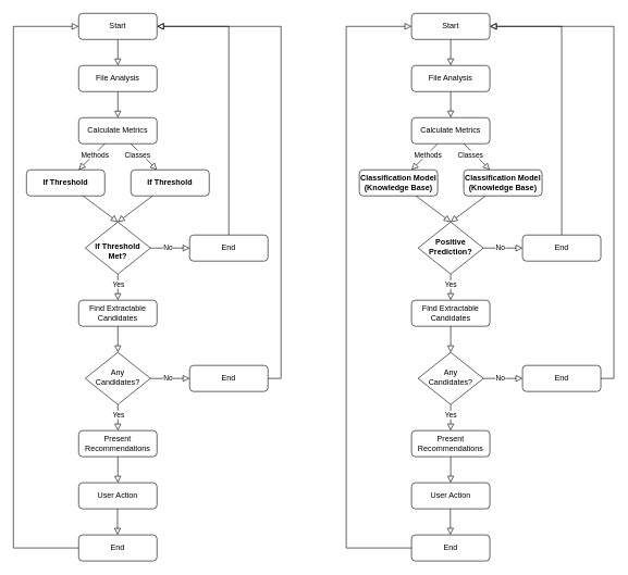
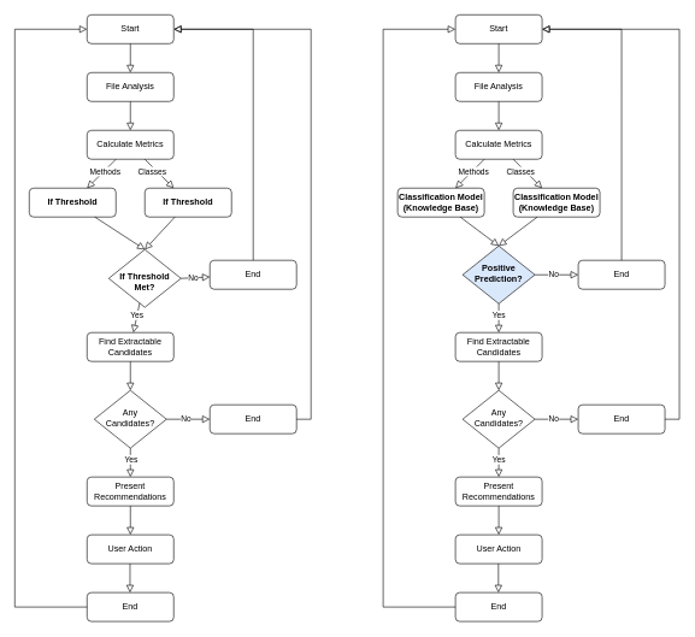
  <mxCell id="0" />
  <mxCell id="1" parent="0" />
  <mxCell id="2" value="File Analysis" style="rounded=1;whiteSpace=wrap;html=1;fontSize=12;glass=0;strokeWidth=1;shadow=0;" vertex="1" parent="1"><mxGeometry x="120" y="100" width="120" height="40" as="geometry" /></mxCell>
  <mxCell id="3" value="Start" style="rounded=1;whiteSpace=wrap;html=1;fontSize=12;glass=0;strokeWidth=1;shadow=0;" vertex="1" parent="1"><mxGeometry x="120" y="20" width="120" height="40" as="geometry" /></mxCell>
  <mxCell id="4" value="Calculate Metrics" style="rounded=1;whiteSpace=wrap;html=1;fontSize=12;glass=0;strokeWidth=1;shadow=0;" vertex="1" parent="1"><mxGeometry x="120" y="180" width="120" height="40" as="geometry" /></mxCell>
  <mxCell id="5" value="If Threshold" style="rounded=1;whiteSpace=wrap;html=1;fontSize=12;glass=0;strokeWidth=1;shadow=0;fontStyle=1" vertex="1" parent="1"><mxGeometry x="40" y="260" width="120" height="40" as="geometry" /></mxCell>
  <mxCell id="6" value="" style="rounded=0;html=1;jettySize=auto;orthogonalLoop=1;fontSize=11;endArrow=block;endFill=0;endSize=8;strokeWidth=1;shadow=0;labelBackgroundColor=none;edgeStyle=orthogonalEdgeStyle;" edge="1" parent="1" source="2" target="4"><mxGeometry relative="1" as="geometry"><mxPoint x="190" y="80" as="sourcePoint" /><mxPoint x="190" y="120" as="targetPoint" /></mxGeometry></mxCell>
  <mxCell id="7" value="" style="rounded=0;html=1;jettySize=auto;orthogonalLoop=1;fontSize=11;endArrow=block;endFill=0;endSize=8;strokeWidth=1;shadow=0;labelBackgroundColor=none;" edge="1" parent="1" source="4" target="5"><mxGeometry relative="1" as="geometry"><mxPoint x="190" y="160" as="sourcePoint" /><mxPoint x="190" y="200" as="targetPoint" /></mxGeometry></mxCell>
  <mxCell id="8" value="Methods" style="edgeLabel;html=1;align=center;verticalAlign=middle;resizable=0;points=[];" vertex="1" connectable="0" parent="7"><mxGeometry x="-0.352" relative="1" as="geometry"><mxPoint x="-3" y="4" as="offset" /></mxGeometry></mxCell>
  <mxCell id="9" value="If Threshold" style="rounded=1;whiteSpace=wrap;html=1;fontSize=12;glass=0;strokeWidth=1;shadow=0;fontStyle=1" vertex="1" parent="1"><mxGeometry x="200" y="260" width="120" height="40" as="geometry" /></mxCell>
  <mxCell id="10" value="" style="rounded=0;html=1;jettySize=auto;orthogonalLoop=1;fontSize=11;endArrow=block;endFill=0;endSize=8;strokeWidth=1;shadow=0;labelBackgroundColor=none;" edge="1" parent="1" source="4" target="9"><mxGeometry relative="1" as="geometry"><mxPoint x="170" y="240" as="sourcePoint" /><mxPoint x="130" y="280" as="targetPoint" /></mxGeometry></mxCell>
  <mxCell id="11" value="Classes" style="edgeLabel;html=1;align=center;verticalAlign=middle;resizable=0;points=[];" vertex="1" connectable="0" parent="10"><mxGeometry x="-0.352" relative="1" as="geometry"><mxPoint x="-3" y="4" as="offset" /></mxGeometry></mxCell>
- <mxCell id="12" value="&lt;div&gt;&lt;br&gt;&lt;/div&gt;If Threshold Met?" style="rhombus;whiteSpace=wrap;html=1;shadow=0;fontFamily=Helvetica;fontSize=12;align=center;strokeWidth=1;spacing=6;spacingTop=-4;fontStyle=1" vertex="1" parent="1"><mxGeometry x="130" y="340" width="100" height="80" as="geometry" /></mxCell>
+ <mxCell id="12" value="&lt;div&gt;&lt;br&gt;&lt;/div&gt;If Threshold Met?" style="rhombus;whiteSpace=wrap;html=1;shadow=0;fontFamily=Helvetica;fontSize=12;align=center;strokeWidth=1;spacing=6;spacingTop=-4;fontStyle=1" vertex="1" parent="1"><mxGeometry x="150" y="345" width="100" height="80" as="geometry" /></mxCell>
  <mxCell id="13" value="" style="rounded=0;html=1;jettySize=auto;orthogonalLoop=1;fontSize=11;endArrow=block;endFill=0;endSize=8;strokeWidth=1;shadow=0;labelBackgroundColor=none;entryX=0.5;entryY=0;entryDx=0;entryDy=0;" edge="1" parent="1" source="5" target="12"><mxGeometry relative="1" as="geometry"><mxPoint x="190" y="160" as="sourcePoint" /><mxPoint x="190" y="200" as="targetPoint" /></mxGeometry></mxCell>
  <mxCell id="14" value="" style="rounded=0;html=1;jettySize=auto;orthogonalLoop=1;fontSize=11;endArrow=block;endFill=0;endSize=8;strokeWidth=1;shadow=0;labelBackgroundColor=none;entryX=0.5;entryY=0;entryDx=0;entryDy=0;" edge="1" parent="1" source="9" target="12"><mxGeometry relative="1" as="geometry"><mxPoint x="137" y="320" as="sourcePoint" /><mxPoint x="190" y="360" as="targetPoint" /></mxGeometry></mxCell>
  <mxCell id="15" value="End" style="rounded=1;whiteSpace=wrap;html=1;fontSize=12;glass=0;strokeWidth=1;shadow=0;" vertex="1" parent="1"><mxGeometry x="290" y="360" width="120" height="40" as="geometry" /></mxCell>
  <mxCell id="16" value="" style="rounded=0;html=1;jettySize=auto;orthogonalLoop=1;fontSize=11;endArrow=block;endFill=0;endSize=8;strokeWidth=1;shadow=0;labelBackgroundColor=none;exitX=1;exitY=0.5;exitDx=0;exitDy=0;" edge="1" parent="1" source="12" target="15"><mxGeometry relative="1" as="geometry"><mxPoint x="243" y="321" as="sourcePoint" /><mxPoint x="190" y="361" as="targetPoint" /></mxGeometry></mxCell>
  <mxCell id="17" value="No" style="edgeLabel;html=1;align=center;verticalAlign=middle;resizable=0;points=[];" vertex="1" connectable="0" parent="16"><mxGeometry x="-0.133" y="1" relative="1" as="geometry"><mxPoint as="offset" /></mxGeometry></mxCell>
  <mxCell id="18" value="Find Extractable Candidates" style="rounded=1;whiteSpace=wrap;html=1;fontSize=12;glass=0;strokeWidth=1;shadow=0;" vertex="1" parent="1"><mxGeometry x="120" y="460" width="120" height="40" as="geometry" /></mxCell>
  <mxCell id="19" value="" style="rounded=0;html=1;jettySize=auto;orthogonalLoop=1;fontSize=11;endArrow=block;endFill=0;endSize=8;strokeWidth=1;shadow=0;labelBackgroundColor=none;" edge="1" parent="1" source="12" target="18"><mxGeometry relative="1" as="geometry"><mxPoint x="243" y="310" as="sourcePoint" /><mxPoint x="190" y="350" as="targetPoint" /></mxGeometry></mxCell>
  <mxCell id="20" value="Yes" style="edgeLabel;html=1;align=center;verticalAlign=middle;resizable=0;points=[];" vertex="1" connectable="0" parent="19"><mxGeometry x="-0.104" y="2" relative="1" as="geometry"><mxPoint x="-2" y="-3" as="offset" /></mxGeometry></mxCell>
  <mxCell id="21" value="" style="rounded=0;html=1;jettySize=auto;orthogonalLoop=1;fontSize=11;endArrow=block;endFill=0;endSize=8;strokeWidth=1;shadow=0;labelBackgroundColor=none;" edge="1" parent="1" source="18"><mxGeometry relative="1" as="geometry"><mxPoint x="190" y="430" as="sourcePoint" /><mxPoint x="180" y="540" as="targetPoint" /></mxGeometry></mxCell>
  <mxCell id="22" value="Any Candidates?&lt;div&gt;&lt;/div&gt;" style="rhombus;whiteSpace=wrap;html=1;shadow=0;fontFamily=Helvetica;fontSize=12;align=center;strokeWidth=1;spacing=6;spacingTop=-4;" vertex="1" parent="1"><mxGeometry x="130" y="540" width="100" height="80" as="geometry" /></mxCell>
  <mxCell id="23" value="End" style="rounded=1;whiteSpace=wrap;html=1;fontSize=12;glass=0;strokeWidth=1;shadow=0;" vertex="1" parent="1"><mxGeometry x="290" y="560" width="120" height="40" as="geometry" /></mxCell>
  <mxCell id="24" value="" style="rounded=0;html=1;jettySize=auto;orthogonalLoop=1;fontSize=11;endArrow=block;endFill=0;endSize=8;strokeWidth=1;shadow=0;labelBackgroundColor=none;exitX=1;exitY=0.5;exitDx=0;exitDy=0;" edge="1" parent="1" target="23"><mxGeometry relative="1" as="geometry"><mxPoint x="230" y="580" as="sourcePoint" /><mxPoint x="190" y="561" as="targetPoint" /></mxGeometry></mxCell>
  <mxCell id="25" value="No" style="edgeLabel;html=1;align=center;verticalAlign=middle;resizable=0;points=[];" vertex="1" connectable="0" parent="24"><mxGeometry x="-0.133" y="1" relative="1" as="geometry"><mxPoint as="offset" /></mxGeometry></mxCell>
  <mxCell id="26" value="" style="rounded=0;html=1;jettySize=auto;orthogonalLoop=1;fontSize=11;endArrow=block;endFill=0;endSize=8;strokeWidth=1;shadow=0;labelBackgroundColor=none;exitX=0.5;exitY=1;exitDx=0;exitDy=0;" edge="1" parent="1" source="22" target="28"><mxGeometry relative="1" as="geometry"><mxPoint x="190" y="430" as="sourcePoint" /><mxPoint x="190" y="470" as="targetPoint" /></mxGeometry></mxCell>
  <mxCell id="27" value="Yes" style="edgeLabel;html=1;align=center;verticalAlign=middle;resizable=0;points=[];" vertex="1" connectable="0" parent="26"><mxGeometry x="-0.104" y="2" relative="1" as="geometry"><mxPoint x="-2" y="-3" as="offset" /></mxGeometry></mxCell>
  <mxCell id="28" value="Present Recommendations" style="rounded=1;whiteSpace=wrap;html=1;fontSize=12;glass=0;strokeWidth=1;shadow=0;" vertex="1" parent="1"><mxGeometry x="120" y="660" width="120" height="40" as="geometry" /></mxCell>
  <mxCell id="29" value="" style="rounded=0;html=1;jettySize=auto;orthogonalLoop=1;fontSize=11;endArrow=block;endFill=0;endSize=8;strokeWidth=1;shadow=0;labelBackgroundColor=none;edgeStyle=orthogonalEdgeStyle;" edge="1" parent="1" source="3" target="2"><mxGeometry relative="1" as="geometry"><mxPoint x="190" y="150" as="sourcePoint" /><mxPoint x="190" y="190" as="targetPoint" /></mxGeometry></mxCell>
  <mxCell id="30" value="User Action" style="rounded=1;whiteSpace=wrap;html=1;fontSize=12;glass=0;strokeWidth=1;shadow=0;" vertex="1" parent="1"><mxGeometry x="120" y="740" width="120" height="40" as="geometry" /></mxCell>
  <mxCell id="31" value="" style="rounded=0;html=1;jettySize=auto;orthogonalLoop=1;fontSize=11;endArrow=block;endFill=0;endSize=8;strokeWidth=1;shadow=0;labelBackgroundColor=none;" edge="1" parent="1" source="28" target="30"><mxGeometry relative="1" as="geometry"><mxPoint x="180" y="730" as="sourcePoint" /><mxPoint x="190" y="550" as="targetPoint" /></mxGeometry></mxCell>
  <mxCell id="32" value="" style="rounded=0;html=1;jettySize=auto;orthogonalLoop=1;fontSize=11;endArrow=block;endFill=0;endSize=8;strokeWidth=1;shadow=0;labelBackgroundColor=none;edgeStyle=orthogonalEdgeStyle;exitX=0.5;exitY=0;exitDx=0;exitDy=0;entryX=1;entryY=0.5;entryDx=0;entryDy=0;" edge="1" parent="1" source="15" target="3"><mxGeometry relative="1" as="geometry"><mxPoint x="190" y="70" as="sourcePoint" /><mxPoint x="190" y="110" as="targetPoint" /></mxGeometry></mxCell>
  <mxCell id="33" value="" style="rounded=0;html=1;jettySize=auto;orthogonalLoop=1;fontSize=11;endArrow=block;endFill=0;endSize=8;strokeWidth=1;shadow=0;labelBackgroundColor=none;exitX=1;exitY=0.5;exitDx=0;exitDy=0;edgeStyle=orthogonalEdgeStyle;" edge="1" parent="1" source="23" target="3"><mxGeometry relative="1" as="geometry"><mxPoint x="190" y="510" as="sourcePoint" /><mxPoint x="470" y="40" as="targetPoint" /><Array as="points"><mxPoint x="430" y="580" /><mxPoint x="430" y="40" /></Array></mxGeometry></mxCell>
  <mxCell id="34" value="End" style="rounded=1;whiteSpace=wrap;html=1;fontSize=12;glass=0;strokeWidth=1;shadow=0;" vertex="1" parent="1"><mxGeometry x="120" y="820" width="120" height="40" as="geometry" /></mxCell>
  <mxCell id="35" value="" style="rounded=0;html=1;jettySize=auto;orthogonalLoop=1;fontSize=11;endArrow=block;endFill=0;endSize=8;strokeWidth=1;shadow=0;labelBackgroundColor=none;" edge="1" parent="1"><mxGeometry relative="1" as="geometry"><mxPoint x="179.5" y="780" as="sourcePoint" /><mxPoint x="179.5" y="820" as="targetPoint" /></mxGeometry></mxCell>
  <mxCell id="36" value="" style="rounded=0;html=1;jettySize=auto;orthogonalLoop=1;fontSize=11;endArrow=block;endFill=0;endSize=8;strokeWidth=1;shadow=0;labelBackgroundColor=none;edgeStyle=orthogonalEdgeStyle;entryX=0;entryY=0.5;entryDx=0;entryDy=0;" edge="1" parent="1" source="34" target="3"><mxGeometry relative="1" as="geometry"><mxPoint x="420" y="590" as="sourcePoint" /><mxPoint x="250" y="50" as="targetPoint" /><Array as="points"><mxPoint x="20" y="840" /><mxPoint x="20" y="40" /></Array></mxGeometry></mxCell>
  <mxCell id="37" value="File Analysis" style="rounded=1;whiteSpace=wrap;html=1;fontSize=12;glass=0;strokeWidth=1;shadow=0;" vertex="1" parent="1"><mxGeometry x="629.92" y="100" width="120" height="40" as="geometry" /></mxCell>
  <mxCell id="38" value="Start" style="rounded=1;whiteSpace=wrap;html=1;fontSize=12;glass=0;strokeWidth=1;shadow=0;" vertex="1" parent="1"><mxGeometry x="629.92" y="20" width="120" height="40" as="geometry" /></mxCell>
  <mxCell id="39" value="Calculate Metrics" style="rounded=1;whiteSpace=wrap;html=1;fontSize=12;glass=0;strokeWidth=1;shadow=0;" vertex="1" parent="1"><mxGeometry x="629.92" y="180" width="120" height="40" as="geometry" /></mxCell>
  <mxCell id="40" value="Classification Model&lt;div&gt;(Knowledge Base)&lt;/div&gt;" style="rounded=1;whiteSpace=wrap;html=1;fontSize=12;glass=0;strokeWidth=1;shadow=0;fontStyle=1" vertex="1" parent="1"><mxGeometry x="549.92" y="260" width="120" height="40" as="geometry" /></mxCell>
  <mxCell id="41" value="" style="rounded=0;html=1;jettySize=auto;orthogonalLoop=1;fontSize=11;endArrow=block;endFill=0;endSize=8;strokeWidth=1;shadow=0;labelBackgroundColor=none;edgeStyle=orthogonalEdgeStyle;" edge="1" parent="1" source="37" target="39"><mxGeometry relative="1" as="geometry"><mxPoint x="699.92" y="80" as="sourcePoint" /><mxPoint x="699.92" y="120" as="targetPoint" /></mxGeometry></mxCell>
  <mxCell id="42" value="" style="rounded=0;html=1;jettySize=auto;orthogonalLoop=1;fontSize=11;endArrow=block;endFill=0;endSize=8;strokeWidth=1;shadow=0;labelBackgroundColor=none;" edge="1" parent="1" source="39" target="40"><mxGeometry relative="1" as="geometry"><mxPoint x="699.92" y="160" as="sourcePoint" /><mxPoint x="699.92" y="200" as="targetPoint" /></mxGeometry></mxCell>
  <mxCell id="43" value="Methods" style="edgeLabel;html=1;align=center;verticalAlign=middle;resizable=0;points=[];" vertex="1" connectable="0" parent="42"><mxGeometry x="-0.352" relative="1" as="geometry"><mxPoint x="-3" y="4" as="offset" /></mxGeometry></mxCell>
  <mxCell id="44" value="Classification Model&lt;div&gt;(Knowledge Base)&lt;/div&gt;" style="rounded=1;whiteSpace=wrap;html=1;fontSize=12;glass=0;strokeWidth=1;shadow=0;fontStyle=1" vertex="1" parent="1"><mxGeometry x="709.92" y="260" width="120" height="40" as="geometry" /></mxCell>
  <mxCell id="45" value="" style="rounded=0;html=1;jettySize=auto;orthogonalLoop=1;fontSize=11;endArrow=block;endFill=0;endSize=8;strokeWidth=1;shadow=0;labelBackgroundColor=none;" edge="1" parent="1" source="39" target="44"><mxGeometry relative="1" as="geometry"><mxPoint x="679.92" y="240" as="sourcePoint" /><mxPoint x="639.92" y="280" as="targetPoint" /></mxGeometry></mxCell>
  <mxCell id="46" value="Classes" style="edgeLabel;html=1;align=center;verticalAlign=middle;resizable=0;points=[];" vertex="1" connectable="0" parent="45"><mxGeometry x="-0.352" relative="1" as="geometry"><mxPoint x="-3" y="4" as="offset" /></mxGeometry></mxCell>
- <mxCell id="47" value="Positive Prediction?&lt;div&gt;&lt;/div&gt;" style="rhombus;whiteSpace=wrap;html=1;shadow=0;fontFamily=Helvetica;fontSize=12;align=center;strokeWidth=1;spacing=6;spacingTop=-4;fontStyle=1" vertex="1" parent="1"><mxGeometry x="639.92" y="340" width="100" height="80" as="geometry" /></mxCell>
+ <mxCell id="47" value="Positive Prediction?&lt;div&gt;&lt;/div&gt;" style="rhombus;whiteSpace=wrap;html=1;shadow=0;fontFamily=Helvetica;fontSize=12;align=center;strokeWidth=1;spacing=6;spacingTop=-4;fontStyle=1;fillColor=#dae8fc;" vertex="1" parent="1"><mxGeometry x="639.92" y="340" width="100" height="80" as="geometry" /></mxCell>
  <mxCell id="48" value="" style="rounded=0;html=1;jettySize=auto;orthogonalLoop=1;fontSize=11;endArrow=block;endFill=0;endSize=8;strokeWidth=1;shadow=0;labelBackgroundColor=none;entryX=0.5;entryY=0;entryDx=0;entryDy=0;" edge="1" parent="1" source="40" target="47"><mxGeometry relative="1" as="geometry"><mxPoint x="699.92" y="160" as="sourcePoint" /><mxPoint x="699.92" y="200" as="targetPoint" /></mxGeometry></mxCell>
  <mxCell id="49" value="" style="rounded=0;html=1;jettySize=auto;orthogonalLoop=1;fontSize=11;endArrow=block;endFill=0;endSize=8;strokeWidth=1;shadow=0;labelBackgroundColor=none;entryX=0.5;entryY=0;entryDx=0;entryDy=0;" edge="1" parent="1" source="44" target="47"><mxGeometry relative="1" as="geometry"><mxPoint x="646.92" y="320" as="sourcePoint" /><mxPoint x="699.92" y="360" as="targetPoint" /></mxGeometry></mxCell>
  <mxCell id="50" value="End" style="rounded=1;whiteSpace=wrap;html=1;fontSize=12;glass=0;strokeWidth=1;shadow=0;" vertex="1" parent="1"><mxGeometry x="799.92" y="360" width="120" height="40" as="geometry" /></mxCell>
  <mxCell id="51" value="" style="rounded=0;html=1;jettySize=auto;orthogonalLoop=1;fontSize=11;endArrow=block;endFill=0;endSize=8;strokeWidth=1;shadow=0;labelBackgroundColor=none;exitX=1;exitY=0.5;exitDx=0;exitDy=0;" edge="1" parent="1" source="47" target="50"><mxGeometry relative="1" as="geometry"><mxPoint x="752.92" y="321" as="sourcePoint" /><mxPoint x="699.92" y="361" as="targetPoint" /></mxGeometry></mxCell>
  <mxCell id="52" value="No" style="edgeLabel;html=1;align=center;verticalAlign=middle;resizable=0;points=[];" vertex="1" connectable="0" parent="51"><mxGeometry x="-0.133" y="1" relative="1" as="geometry"><mxPoint as="offset" /></mxGeometry></mxCell>
  <mxCell id="53" value="Find Extractable Candidates" style="rounded=1;whiteSpace=wrap;html=1;fontSize=12;glass=0;strokeWidth=1;shadow=0;" vertex="1" parent="1"><mxGeometry x="629.92" y="460" width="120" height="40" as="geometry" /></mxCell>
  <mxCell id="54" value="" style="rounded=0;html=1;jettySize=auto;orthogonalLoop=1;fontSize=11;endArrow=block;endFill=0;endSize=8;strokeWidth=1;shadow=0;labelBackgroundColor=none;" edge="1" parent="1" source="47" target="53"><mxGeometry relative="1" as="geometry"><mxPoint x="752.92" y="310" as="sourcePoint" /><mxPoint x="699.92" y="350" as="targetPoint" /></mxGeometry></mxCell>
  <mxCell id="55" value="Yes" style="edgeLabel;html=1;align=center;verticalAlign=middle;resizable=0;points=[];" vertex="1" connectable="0" parent="54"><mxGeometry x="-0.104" y="2" relative="1" as="geometry"><mxPoint x="-2" y="-3" as="offset" /></mxGeometry></mxCell>
  <mxCell id="56" value="" style="rounded=0;html=1;jettySize=auto;orthogonalLoop=1;fontSize=11;endArrow=block;endFill=0;endSize=8;strokeWidth=1;shadow=0;labelBackgroundColor=none;" edge="1" parent="1" source="53"><mxGeometry relative="1" as="geometry"><mxPoint x="699.92" y="430" as="sourcePoint" /><mxPoint x="689.92" y="540" as="targetPoint" /></mxGeometry></mxCell>
  <mxCell id="57" value="Any Candidates?&lt;div&gt;&lt;/div&gt;" style="rhombus;whiteSpace=wrap;html=1;shadow=0;fontFamily=Helvetica;fontSize=12;align=center;strokeWidth=1;spacing=6;spacingTop=-4;" vertex="1" parent="1"><mxGeometry x="639.92" y="540" width="100" height="80" as="geometry" /></mxCell>
  <mxCell id="58" value="End" style="rounded=1;whiteSpace=wrap;html=1;fontSize=12;glass=0;strokeWidth=1;shadow=0;" vertex="1" parent="1"><mxGeometry x="799.92" y="560" width="120" height="40" as="geometry" /></mxCell>
  <mxCell id="59" value="" style="rounded=0;html=1;jettySize=auto;orthogonalLoop=1;fontSize=11;endArrow=block;endFill=0;endSize=8;strokeWidth=1;shadow=0;labelBackgroundColor=none;exitX=1;exitY=0.5;exitDx=0;exitDy=0;" edge="1" parent="1" target="58"><mxGeometry relative="1" as="geometry"><mxPoint x="739.92" y="580" as="sourcePoint" /><mxPoint x="699.92" y="561" as="targetPoint" /></mxGeometry></mxCell>
  <mxCell id="60" value="No" style="edgeLabel;html=1;align=center;verticalAlign=middle;resizable=0;points=[];" vertex="1" connectable="0" parent="59"><mxGeometry x="-0.133" y="1" relative="1" as="geometry"><mxPoint as="offset" /></mxGeometry></mxCell>
  <mxCell id="61" value="" style="rounded=0;html=1;jettySize=auto;orthogonalLoop=1;fontSize=11;endArrow=block;endFill=0;endSize=8;strokeWidth=1;shadow=0;labelBackgroundColor=none;exitX=0.5;exitY=1;exitDx=0;exitDy=0;" edge="1" parent="1" source="57" target="63"><mxGeometry relative="1" as="geometry"><mxPoint x="699.92" y="430" as="sourcePoint" /><mxPoint x="699.92" y="470" as="targetPoint" /></mxGeometry></mxCell>
  <mxCell id="62" value="Yes" style="edgeLabel;html=1;align=center;verticalAlign=middle;resizable=0;points=[];" vertex="1" connectable="0" parent="61"><mxGeometry x="-0.104" y="2" relative="1" as="geometry"><mxPoint x="-2" y="-3" as="offset" /></mxGeometry></mxCell>
  <mxCell id="63" value="Present Recommendations" style="rounded=1;whiteSpace=wrap;html=1;fontSize=12;glass=0;strokeWidth=1;shadow=0;" vertex="1" parent="1"><mxGeometry x="629.92" y="660" width="120" height="40" as="geometry" /></mxCell>
  <mxCell id="64" value="" style="rounded=0;html=1;jettySize=auto;orthogonalLoop=1;fontSize=11;endArrow=block;endFill=0;endSize=8;strokeWidth=1;shadow=0;labelBackgroundColor=none;edgeStyle=orthogonalEdgeStyle;" edge="1" parent="1" source="38" target="37"><mxGeometry relative="1" as="geometry"><mxPoint x="699.92" y="150" as="sourcePoint" /><mxPoint x="699.92" y="190" as="targetPoint" /></mxGeometry></mxCell>
  <mxCell id="65" value="User Action" style="rounded=1;whiteSpace=wrap;html=1;fontSize=12;glass=0;strokeWidth=1;shadow=0;" vertex="1" parent="1"><mxGeometry x="629.92" y="740" width="120" height="40" as="geometry" /></mxCell>
  <mxCell id="66" value="" style="rounded=0;html=1;jettySize=auto;orthogonalLoop=1;fontSize=11;endArrow=block;endFill=0;endSize=8;strokeWidth=1;shadow=0;labelBackgroundColor=none;" edge="1" parent="1" source="63" target="65"><mxGeometry relative="1" as="geometry"><mxPoint x="689.92" y="730" as="sourcePoint" /><mxPoint x="699.92" y="550" as="targetPoint" /></mxGeometry></mxCell>
  <mxCell id="67" value="" style="rounded=0;html=1;jettySize=auto;orthogonalLoop=1;fontSize=11;endArrow=block;endFill=0;endSize=8;strokeWidth=1;shadow=0;labelBackgroundColor=none;edgeStyle=orthogonalEdgeStyle;exitX=0.5;exitY=0;exitDx=0;exitDy=0;entryX=1;entryY=0.5;entryDx=0;entryDy=0;" edge="1" parent="1" source="50" target="38"><mxGeometry relative="1" as="geometry"><mxPoint x="699.92" y="70" as="sourcePoint" /><mxPoint x="699.92" y="110" as="targetPoint" /></mxGeometry></mxCell>
  <mxCell id="68" value="" style="rounded=0;html=1;jettySize=auto;orthogonalLoop=1;fontSize=11;endArrow=block;endFill=0;endSize=8;strokeWidth=1;shadow=0;labelBackgroundColor=none;exitX=1;exitY=0.5;exitDx=0;exitDy=0;edgeStyle=orthogonalEdgeStyle;" edge="1" parent="1" source="58" target="38"><mxGeometry relative="1" as="geometry"><mxPoint x="699.92" y="510" as="sourcePoint" /><mxPoint x="979.92" y="40" as="targetPoint" /><Array as="points"><mxPoint x="939.92" y="580" /><mxPoint x="939.92" y="40" /></Array></mxGeometry></mxCell>
  <mxCell id="69" value="End" style="rounded=1;whiteSpace=wrap;html=1;fontSize=12;glass=0;strokeWidth=1;shadow=0;" vertex="1" parent="1"><mxGeometry x="629.92" y="820" width="120" height="40" as="geometry" /></mxCell>
  <mxCell id="70" value="" style="rounded=0;html=1;jettySize=auto;orthogonalLoop=1;fontSize=11;endArrow=block;endFill=0;endSize=8;strokeWidth=1;shadow=0;labelBackgroundColor=none;" edge="1" parent="1"><mxGeometry relative="1" as="geometry"><mxPoint x="689.42" y="780" as="sourcePoint" /><mxPoint x="689.42" y="820" as="targetPoint" /></mxGeometry></mxCell>
  <mxCell id="71" value="" style="rounded=0;html=1;jettySize=auto;orthogonalLoop=1;fontSize=11;endArrow=block;endFill=0;endSize=8;strokeWidth=1;shadow=0;labelBackgroundColor=none;edgeStyle=orthogonalEdgeStyle;entryX=0;entryY=0.5;entryDx=0;entryDy=0;" edge="1" parent="1" source="69" target="38"><mxGeometry relative="1" as="geometry"><mxPoint x="929.92" y="590" as="sourcePoint" /><mxPoint x="759.92" y="50" as="targetPoint" /><Array as="points"><mxPoint x="529.92" y="840" /><mxPoint x="529.92" y="40" /></Array></mxGeometry></mxCell>
